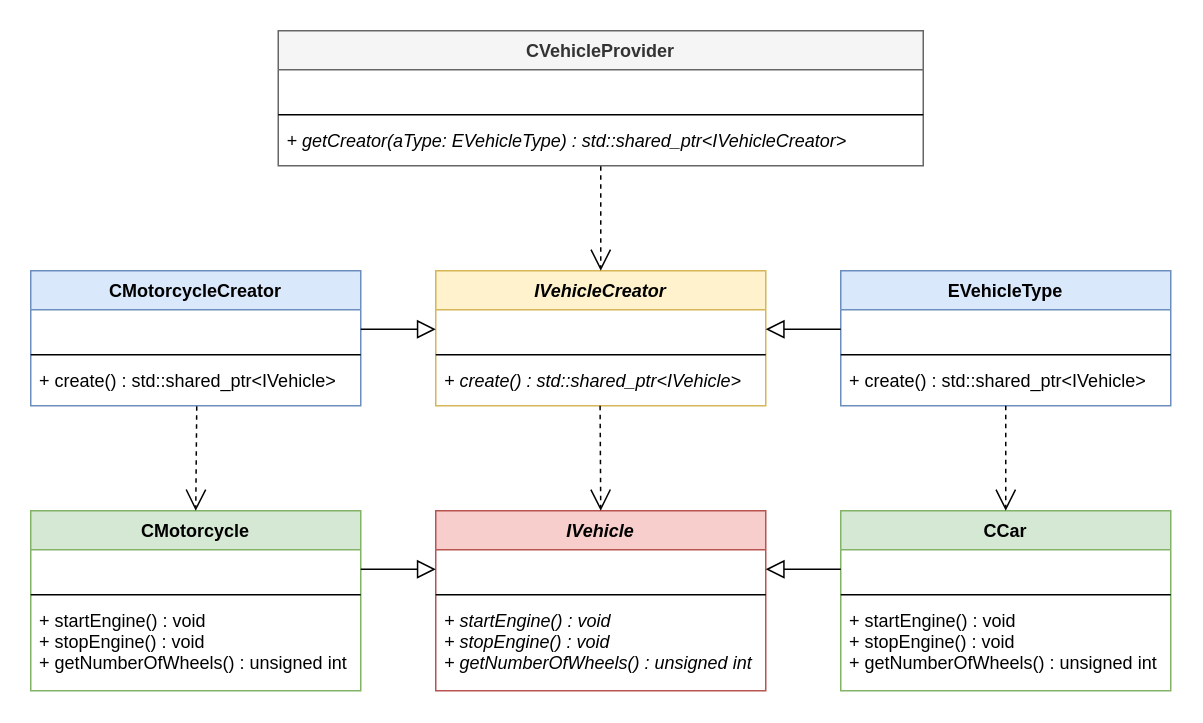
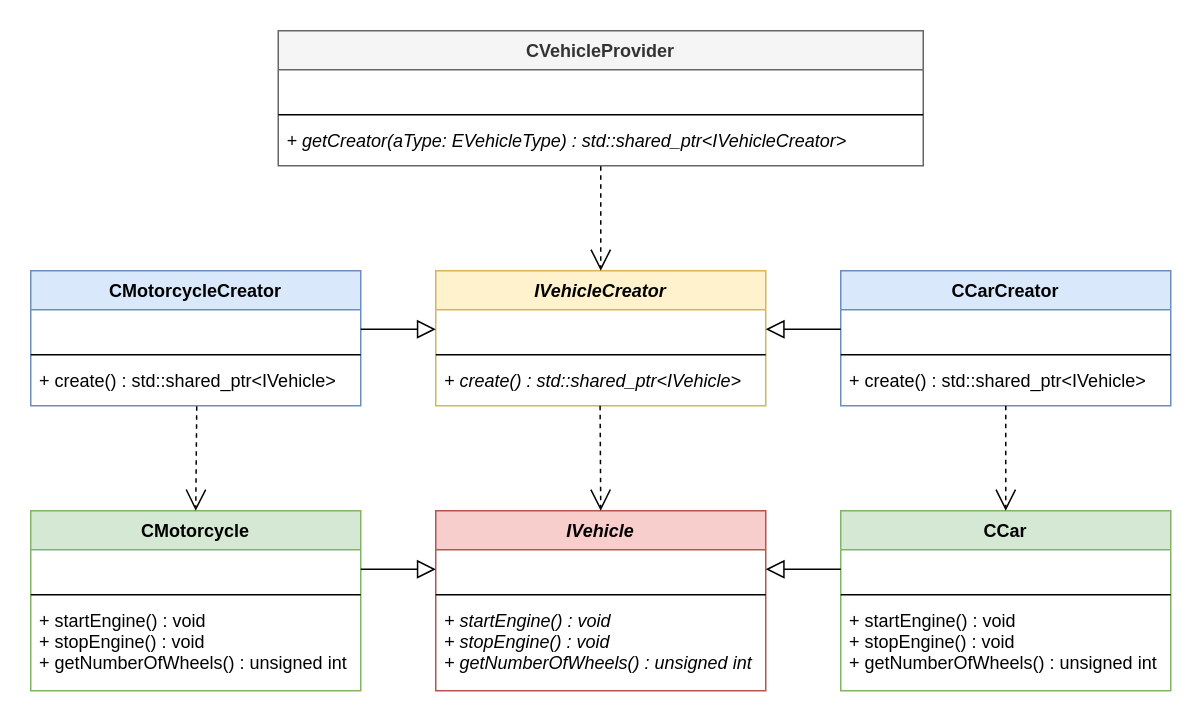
  <mxCell id="0" />
  <mxCell id="1" parent="0" />
  <mxCell id="2" value="IVehicle" style="swimlane;fontStyle=3;align=center;verticalAlign=top;childLayout=stackLayout;horizontal=1;startSize=26;horizontalStack=0;resizeParent=1;resizeParentMax=0;resizeLast=0;collapsible=1;marginBottom=0;fillColor=#f8cecc;strokeColor=#b85450;" parent="1" vertex="1"><mxGeometry x="290" y="340" width="220" height="120" as="geometry" /></mxCell>
  <mxCell id="3" value=" " style="text;strokeColor=none;fillColor=none;align=left;verticalAlign=top;spacingLeft=4;spacingRight=4;overflow=hidden;rotatable=0;points=[[0,0.5],[1,0.5]];portConstraint=eastwest;" parent="2" vertex="1"><mxGeometry y="26" width="220" height="26" as="geometry" /></mxCell>
  <mxCell id="4" value="" style="line;strokeWidth=1;fillColor=none;align=left;verticalAlign=middle;spacingTop=-1;spacingLeft=3;spacingRight=3;rotatable=0;labelPosition=right;points=[];portConstraint=eastwest;" parent="2" vertex="1"><mxGeometry y="52" width="220" height="8" as="geometry" /></mxCell>
  <mxCell id="5" value="+ startEngine() : void&#10;+ stopEngine() : void&#10;+ getNumberOfWheels() : unsigned int" style="text;strokeColor=none;fillColor=none;align=left;verticalAlign=top;spacingLeft=4;spacingRight=4;overflow=hidden;rotatable=0;points=[[0,0.5],[1,0.5]];portConstraint=eastwest;fontStyle=2" parent="2" vertex="1"><mxGeometry y="60" width="220" height="60" as="geometry" /></mxCell>
  <mxCell id="6" value="IVehicleCreator" style="swimlane;fontStyle=3;align=center;verticalAlign=top;childLayout=stackLayout;horizontal=1;startSize=26;horizontalStack=0;resizeParent=1;resizeParentMax=0;resizeLast=0;collapsible=1;marginBottom=0;fillColor=#fff2cc;strokeColor=#d6b656;" parent="1" vertex="1"><mxGeometry x="290" y="180" width="220" height="90" as="geometry" /></mxCell>
  <mxCell id="7" value=" " style="text;strokeColor=none;fillColor=none;align=left;verticalAlign=top;spacingLeft=4;spacingRight=4;overflow=hidden;rotatable=0;points=[[0,0.5],[1,0.5]];portConstraint=eastwest;" parent="6" vertex="1"><mxGeometry y="26" width="220" height="26" as="geometry" /></mxCell>
  <mxCell id="8" value="" style="line;strokeWidth=1;fillColor=none;align=left;verticalAlign=middle;spacingTop=-1;spacingLeft=3;spacingRight=3;rotatable=0;labelPosition=right;points=[];portConstraint=eastwest;" parent="6" vertex="1"><mxGeometry y="52" width="220" height="8" as="geometry" /></mxCell>
  <mxCell id="9" value="+ create() : std::shared_ptr&lt;IVehicle&gt;" style="text;strokeColor=none;fillColor=none;align=left;verticalAlign=top;spacingLeft=4;spacingRight=4;overflow=hidden;rotatable=0;points=[[0,0.5],[1,0.5]];portConstraint=eastwest;fontStyle=2" parent="6" vertex="1"><mxGeometry y="60" width="220" height="30" as="geometry" /></mxCell>
  <mxCell id="10" value="CVehicleProvider" style="swimlane;fontStyle=1;align=center;verticalAlign=top;childLayout=stackLayout;horizontal=1;startSize=26;horizontalStack=0;resizeParent=1;resizeParentMax=0;resizeLast=0;collapsible=1;marginBottom=0;fillColor=#f5f5f5;strokeColor=#666666;fontColor=#333333;" parent="1" vertex="1"><mxGeometry x="185" y="20" width="430" height="90" as="geometry" /></mxCell>
  <mxCell id="11" value=" " style="text;strokeColor=none;fillColor=none;align=left;verticalAlign=top;spacingLeft=4;spacingRight=4;overflow=hidden;rotatable=0;points=[[0,0.5],[1,0.5]];portConstraint=eastwest;" parent="10" vertex="1"><mxGeometry y="26" width="430" height="26" as="geometry" /></mxCell>
  <mxCell id="12" value="" style="line;strokeWidth=1;fillColor=none;align=left;verticalAlign=middle;spacingTop=-1;spacingLeft=3;spacingRight=3;rotatable=0;labelPosition=right;points=[];portConstraint=eastwest;" parent="10" vertex="1"><mxGeometry y="52" width="430" height="8" as="geometry" /></mxCell>
  <mxCell id="13" value="+ getCreator(aType: EVehicleType) : std::shared_ptr&lt;IVehicleCreator&gt;" style="text;strokeColor=none;fillColor=none;align=left;verticalAlign=top;spacingLeft=4;spacingRight=4;overflow=hidden;rotatable=0;points=[[0,0.5],[1,0.5]];portConstraint=eastwest;fontStyle=2" parent="10" vertex="1"><mxGeometry y="60" width="430" height="30" as="geometry" /></mxCell>
  <mxCell id="14" value="CCar" style="swimlane;fontStyle=1;align=center;verticalAlign=top;childLayout=stackLayout;horizontal=1;startSize=26;horizontalStack=0;resizeParent=1;resizeParentMax=0;resizeLast=0;collapsible=1;marginBottom=0;fillColor=#d5e8d4;strokeColor=#82b366;" parent="1" vertex="1"><mxGeometry x="560" y="340" width="220" height="120" as="geometry" /></mxCell>
  <mxCell id="15" value=" " style="text;strokeColor=none;fillColor=none;align=left;verticalAlign=top;spacingLeft=4;spacingRight=4;overflow=hidden;rotatable=0;points=[[0,0.5],[1,0.5]];portConstraint=eastwest;" parent="14" vertex="1"><mxGeometry y="26" width="220" height="26" as="geometry" /></mxCell>
  <mxCell id="16" value="" style="line;strokeWidth=1;fillColor=none;align=left;verticalAlign=middle;spacingTop=-1;spacingLeft=3;spacingRight=3;rotatable=0;labelPosition=right;points=[];portConstraint=eastwest;" parent="14" vertex="1"><mxGeometry y="52" width="220" height="8" as="geometry" /></mxCell>
  <mxCell id="17" value="+ startEngine() : void&#10;+ stopEngine() : void&#10;+ getNumberOfWheels() : unsigned int" style="text;strokeColor=none;fillColor=none;align=left;verticalAlign=top;spacingLeft=4;spacingRight=4;overflow=hidden;rotatable=0;points=[[0,0.5],[1,0.5]];portConstraint=eastwest;fontStyle=0" parent="14" vertex="1"><mxGeometry y="60" width="220" height="60" as="geometry" /></mxCell>
- <mxCell id="18" value="EVehicleType" style="swimlane;fontStyle=1;align=center;verticalAlign=top;childLayout=stackLayout;horizontal=1;startSize=26;horizontalStack=0;resizeParent=1;resizeParentMax=0;resizeLast=0;collapsible=1;marginBottom=0;fillColor=#dae8fc;strokeColor=#6c8ebf;" parent="1" vertex="1"><mxGeometry x="560" y="180" width="220" height="90" as="geometry" /></mxCell>
+ <mxCell id="18" value="CCarCreator" style="swimlane;fontStyle=1;align=center;verticalAlign=top;childLayout=stackLayout;horizontal=1;startSize=26;horizontalStack=0;resizeParent=1;resizeParentMax=0;resizeLast=0;collapsible=1;marginBottom=0;fillColor=#dae8fc;strokeColor=#6c8ebf;" parent="1" vertex="1"><mxGeometry x="560" y="180" width="220" height="90" as="geometry" /></mxCell>
  <mxCell id="19" value=" " style="text;strokeColor=none;fillColor=none;align=left;verticalAlign=top;spacingLeft=4;spacingRight=4;overflow=hidden;rotatable=0;points=[[0,0.5],[1,0.5]];portConstraint=eastwest;" parent="18" vertex="1"><mxGeometry y="26" width="220" height="26" as="geometry" /></mxCell>
  <mxCell id="20" value="" style="line;strokeWidth=1;fillColor=none;align=left;verticalAlign=middle;spacingTop=-1;spacingLeft=3;spacingRight=3;rotatable=0;labelPosition=right;points=[];portConstraint=eastwest;" parent="18" vertex="1"><mxGeometry y="52" width="220" height="8" as="geometry" /></mxCell>
  <mxCell id="21" value="+ create() : std::shared_ptr&lt;IVehicle&gt;" style="text;strokeColor=none;fillColor=none;align=left;verticalAlign=top;spacingLeft=4;spacingRight=4;overflow=hidden;rotatable=0;points=[[0,0.5],[1,0.5]];portConstraint=eastwest;fontStyle=0" parent="18" vertex="1"><mxGeometry y="60" width="220" height="30" as="geometry" /></mxCell>
  <mxCell id="22" value="CMotorcycle" style="swimlane;fontStyle=1;align=center;verticalAlign=top;childLayout=stackLayout;horizontal=1;startSize=26;horizontalStack=0;resizeParent=1;resizeParentMax=0;resizeLast=0;collapsible=1;marginBottom=0;fillColor=#d5e8d4;strokeColor=#82b366;" parent="1" vertex="1"><mxGeometry x="20" y="340" width="220" height="120" as="geometry" /></mxCell>
  <mxCell id="23" value=" " style="text;strokeColor=none;fillColor=none;align=left;verticalAlign=top;spacingLeft=4;spacingRight=4;overflow=hidden;rotatable=0;points=[[0,0.5],[1,0.5]];portConstraint=eastwest;" parent="22" vertex="1"><mxGeometry y="26" width="220" height="26" as="geometry" /></mxCell>
  <mxCell id="24" value="" style="line;strokeWidth=1;fillColor=none;align=left;verticalAlign=middle;spacingTop=-1;spacingLeft=3;spacingRight=3;rotatable=0;labelPosition=right;points=[];portConstraint=eastwest;" parent="22" vertex="1"><mxGeometry y="52" width="220" height="8" as="geometry" /></mxCell>
  <mxCell id="25" value="+ startEngine() : void&#10;+ stopEngine() : void&#10;+ getNumberOfWheels() : unsigned int" style="text;strokeColor=none;fillColor=none;align=left;verticalAlign=top;spacingLeft=4;spacingRight=4;overflow=hidden;rotatable=0;points=[[0,0.5],[1,0.5]];portConstraint=eastwest;fontStyle=0" parent="22" vertex="1"><mxGeometry y="60" width="220" height="60" as="geometry" /></mxCell>
  <mxCell id="26" value="CMotorcycleCreator" style="swimlane;fontStyle=1;align=center;verticalAlign=top;childLayout=stackLayout;horizontal=1;startSize=26;horizontalStack=0;resizeParent=1;resizeParentMax=0;resizeLast=0;collapsible=1;marginBottom=0;fillColor=#dae8fc;strokeColor=#6c8ebf;" parent="1" vertex="1"><mxGeometry x="20" y="180" width="220" height="90" as="geometry" /></mxCell>
  <mxCell id="27" value=" " style="text;strokeColor=none;fillColor=none;align=left;verticalAlign=top;spacingLeft=4;spacingRight=4;overflow=hidden;rotatable=0;points=[[0,0.5],[1,0.5]];portConstraint=eastwest;" parent="26" vertex="1"><mxGeometry y="26" width="220" height="26" as="geometry" /></mxCell>
  <mxCell id="28" value="" style="line;strokeWidth=1;fillColor=none;align=left;verticalAlign=middle;spacingTop=-1;spacingLeft=3;spacingRight=3;rotatable=0;labelPosition=right;points=[];portConstraint=eastwest;" parent="26" vertex="1"><mxGeometry y="52" width="220" height="8" as="geometry" /></mxCell>
  <mxCell id="29" value="+ create() : std::shared_ptr&lt;IVehicle&gt;" style="text;strokeColor=none;fillColor=none;align=left;verticalAlign=top;spacingLeft=4;spacingRight=4;overflow=hidden;rotatable=0;points=[[0,0.5],[1,0.5]];portConstraint=eastwest;fontStyle=0" parent="26" vertex="1"><mxGeometry y="60" width="220" height="30" as="geometry" /></mxCell>
  <mxCell id="30" value="" style="endArrow=block;html=1;endFill=0;entryX=0;entryY=0.5;entryDx=0;entryDy=0;exitX=1;exitY=0.5;exitDx=0;exitDy=0;endSize=10;" edge="1" parent="1" source="23" target="3"><mxGeometry width="50" height="50" relative="1" as="geometry"><mxPoint x="180" y="600" as="sourcePoint" /><mxPoint x="230" y="550" as="targetPoint" /></mxGeometry></mxCell>
  <mxCell id="31" value="" style="endArrow=block;html=1;endFill=0;entryX=1;entryY=0.5;entryDx=0;entryDy=0;exitX=0;exitY=0.5;exitDx=0;exitDy=0;endSize=10;" edge="1" parent="1" source="15" target="3"><mxGeometry width="50" height="50" relative="1" as="geometry"><mxPoint x="250" y="389" as="sourcePoint" /><mxPoint x="300" y="389" as="targetPoint" /></mxGeometry></mxCell>
  <mxCell id="32" value="" style="endArrow=block;html=1;endFill=0;entryX=0;entryY=0.5;entryDx=0;entryDy=0;exitX=1;exitY=0.5;exitDx=0;exitDy=0;endSize=10;" edge="1" parent="1" source="27" target="7"><mxGeometry width="50" height="50" relative="1" as="geometry"><mxPoint x="250" y="389" as="sourcePoint" /><mxPoint x="300" y="389" as="targetPoint" /></mxGeometry></mxCell>
  <mxCell id="33" value="" style="endArrow=block;html=1;endFill=0;entryX=1;entryY=0.5;entryDx=0;entryDy=0;exitX=0;exitY=0.5;exitDx=0;exitDy=0;endSize=10;" edge="1" parent="1" source="19" target="7"><mxGeometry width="50" height="50" relative="1" as="geometry"><mxPoint x="570" y="389" as="sourcePoint" /><mxPoint x="520" y="389" as="targetPoint" /></mxGeometry></mxCell>
  <mxCell id="34" value="" style="endArrow=open;html=1;entryX=0.5;entryY=0;entryDx=0;entryDy=0;endFill=0;dashed=1;exitX=0.503;exitY=1.011;exitDx=0;exitDy=0;exitPerimeter=0;endSize=12;" edge="1" parent="1" source="29" target="22"><mxGeometry width="50" height="50" relative="1" as="geometry"><mxPoint x="130" y="280" as="sourcePoint" /><mxPoint x="-20" y="300" as="targetPoint" /></mxGeometry></mxCell>
  <mxCell id="35" value="" style="endArrow=open;html=1;entryX=0.5;entryY=0;entryDx=0;entryDy=0;endFill=0;dashed=1;exitX=0.498;exitY=1;exitDx=0;exitDy=0;exitPerimeter=0;endSize=12;" edge="1" parent="1" source="9" target="2"><mxGeometry width="50" height="50" relative="1" as="geometry"><mxPoint x="350.66" y="270" as="sourcePoint" /><mxPoint x="350" y="339.67" as="targetPoint" /></mxGeometry></mxCell>
  <mxCell id="36" value="" style="endArrow=open;html=1;entryX=0.5;entryY=0;entryDx=0;entryDy=0;endFill=0;dashed=1;exitX=0.5;exitY=1;exitDx=0;exitDy=0;exitPerimeter=0;endSize=12;" edge="1" parent="1" source="21" target="14"><mxGeometry width="50" height="50" relative="1" as="geometry"><mxPoint x="409.56" y="280" as="sourcePoint" /><mxPoint x="410" y="350" as="targetPoint" /></mxGeometry></mxCell>
  <mxCell id="37" value="" style="endArrow=open;html=1;entryX=0.5;entryY=0;entryDx=0;entryDy=0;endFill=0;dashed=1;exitX=0.5;exitY=1.011;exitDx=0;exitDy=0;exitPerimeter=0;startSize=9;endSize=12;" edge="1" parent="1" source="13" target="6"><mxGeometry width="50" height="50" relative="1" as="geometry"><mxPoint x="500" y="125" as="sourcePoint" /><mxPoint x="500.44" y="195" as="targetPoint" /></mxGeometry></mxCell>
